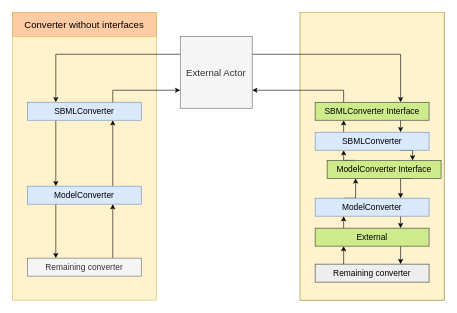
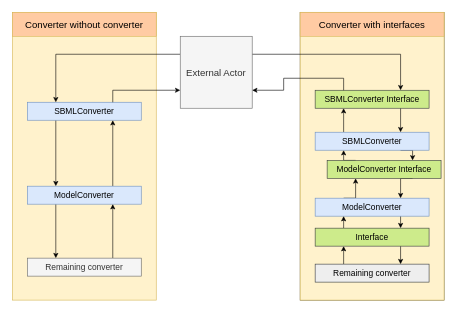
  <mxCell id="0" />
  <mxCell id="1" parent="0" />
  <mxCell id="2" value="" style="group;fillColor=#cdeb8b;strokeColor=#36393d;" vertex="1" connectable="0" parent="1"><mxGeometry x="500" y="20" width="240" height="480" as="geometry" /></mxCell>
  <mxCell id="3" value="" style="rounded=0;whiteSpace=wrap;html=1;fillColor=#fff2cc;strokeColor=#d6b656;" vertex="1" parent="2"><mxGeometry width="240" height="480" as="geometry" /></mxCell>
+ <mxCell id="4" value="&lt;font style=&quot;font-size: 16px&quot;&gt;Converter with interfaces&lt;/font&gt;" style="rounded=0;whiteSpace=wrap;html=1;strokeColor=#d6b656;fillColor=#FFCBA3;" vertex="1" parent="2"><mxGeometry width="240" height="40" as="geometry" /></mxCell>
  <mxCell id="5" style="edgeStyle=orthogonalEdgeStyle;rounded=0;orthogonalLoop=1;jettySize=auto;html=1;exitX=0.25;exitY=0;exitDx=0;exitDy=0;entryX=0.25;entryY=1;entryDx=0;entryDy=0;" edge="1" parent="2" source="7" target="12"><mxGeometry relative="1" as="geometry" /></mxCell>
  <mxCell id="6" style="edgeStyle=orthogonalEdgeStyle;rounded=0;orthogonalLoop=1;jettySize=auto;html=1;exitX=0.75;exitY=1;exitDx=0;exitDy=0;entryX=0.75;entryY=0;entryDx=0;entryDy=0;" edge="1" parent="2" source="7" target="17"><mxGeometry relative="1" as="geometry" /></mxCell>
  <mxCell id="7" value="&lt;font style=&quot;font-size: 14px&quot;&gt;SBMLConverter&lt;/font&gt;" style="rounded=0;whiteSpace=wrap;html=1;fillColor=#dae8fc;strokeColor=#6c8ebf;" vertex="1" parent="2"><mxGeometry x="25" y="200" width="190" height="30" as="geometry" /></mxCell>
  <mxCell id="8" style="edgeStyle=orthogonalEdgeStyle;rounded=0;orthogonalLoop=1;jettySize=auto;html=1;exitX=0.25;exitY=0;exitDx=0;exitDy=0;entryX=0.25;entryY=1;entryDx=0;entryDy=0;" edge="1" parent="2" source="10" target="17"><mxGeometry relative="1" as="geometry" /></mxCell>
  <mxCell id="9" style="edgeStyle=orthogonalEdgeStyle;rounded=0;orthogonalLoop=1;jettySize=auto;html=1;exitX=0.75;exitY=1;exitDx=0;exitDy=0;entryX=0.75;entryY=0;entryDx=0;entryDy=0;" edge="1" parent="2" source="10" target="20"><mxGeometry relative="1" as="geometry" /></mxCell>
  <mxCell id="10" value="&lt;font style=&quot;font-size: 14px&quot;&gt;ModelConverter&lt;/font&gt;" style="rounded=0;whiteSpace=wrap;html=1;fillColor=#dae8fc;strokeColor=#6c8ebf;" vertex="1" parent="2"><mxGeometry x="25" y="310" width="190" height="30" as="geometry" /></mxCell>
  <mxCell id="11" style="edgeStyle=orthogonalEdgeStyle;rounded=0;orthogonalLoop=1;jettySize=auto;html=1;exitX=0.75;exitY=1;exitDx=0;exitDy=0;entryX=0.75;entryY=0;entryDx=0;entryDy=0;" edge="1" parent="2" source="12" target="7"><mxGeometry relative="1" as="geometry" /></mxCell>
- <mxCell id="12" value="&lt;span style=&quot;font-size: 14px&quot;&gt;SBMLConverter Interface&lt;/span&gt;" style="rounded=0;whiteSpace=wrap;html=1;fillColor=#cdeb8b;strokeColor=#36393d;" vertex="1" parent="2"><mxGeometry x="25" y="150" width="190" height="30" as="geometry" /></mxCell>
+ <mxCell id="12" value="&lt;span style=&quot;font-size: 14px&quot;&gt;SBMLConverter Interface&lt;/span&gt;" style="rounded=0;whiteSpace=wrap;html=1;fillColor=#cdeb8b;strokeColor=#36393d;" vertex="1" parent="2"><mxGeometry x="25" y="130" width="190" height="30" as="geometry" /></mxCell>
  <mxCell id="13" style="edgeStyle=orthogonalEdgeStyle;rounded=0;orthogonalLoop=1;jettySize=auto;html=1;exitX=0.25;exitY=0;exitDx=0;exitDy=0;entryX=0.25;entryY=1;entryDx=0;entryDy=0;" edge="1" parent="2" source="14" target="20"><mxGeometry relative="1" as="geometry" /></mxCell>
  <mxCell id="14" value="&lt;font style=&quot;font-size: 14px&quot;&gt;Remaining converter&lt;/font&gt;" style="rounded=0;whiteSpace=wrap;html=1;fillColor=#eeeeee;strokeColor=#36393d;" vertex="1" parent="2"><mxGeometry x="25" y="420" width="190" height="30" as="geometry" /></mxCell>
  <mxCell id="15" style="edgeStyle=orthogonalEdgeStyle;rounded=0;orthogonalLoop=1;jettySize=auto;html=1;exitX=0.25;exitY=0;exitDx=0;exitDy=0;entryX=0.25;entryY=1;entryDx=0;entryDy=0;" edge="1" parent="2" source="17" target="7"><mxGeometry relative="1" as="geometry" /></mxCell>
  <mxCell id="16" style="edgeStyle=orthogonalEdgeStyle;rounded=0;orthogonalLoop=1;jettySize=auto;html=1;exitX=0.75;exitY=1;exitDx=0;exitDy=0;entryX=0.75;entryY=0;entryDx=0;entryDy=0;" edge="1" parent="2" source="17" target="10"><mxGeometry relative="1" as="geometry" /></mxCell>
  <mxCell id="17" value="&lt;span style=&quot;font-size: 14px&quot;&gt;ModelConverter Interface&lt;/span&gt;" style="rounded=0;whiteSpace=wrap;html=1;fillColor=#cdeb8b;strokeColor=#36393d;" vertex="1" parent="2"><mxGeometry x="45" y="247" width="190" height="30" as="geometry" /></mxCell>
  <mxCell id="18" style="edgeStyle=orthogonalEdgeStyle;rounded=0;orthogonalLoop=1;jettySize=auto;html=1;exitX=0.25;exitY=0;exitDx=0;exitDy=0;entryX=0.25;entryY=1;entryDx=0;entryDy=0;" edge="1" parent="2" source="20" target="10"><mxGeometry relative="1" as="geometry" /></mxCell>
  <mxCell id="19" style="edgeStyle=orthogonalEdgeStyle;rounded=0;orthogonalLoop=1;jettySize=auto;html=1;exitX=0.75;exitY=1;exitDx=0;exitDy=0;entryX=0.75;entryY=0;entryDx=0;entryDy=0;" edge="1" parent="2" source="20" target="14"><mxGeometry relative="1" as="geometry" /></mxCell>
- <mxCell id="20" value="&lt;span style=&quot;font-size: 14px&quot;&gt;External&lt;/span&gt;" style="rounded=0;whiteSpace=wrap;html=1;fillColor=#cdeb8b;strokeColor=#36393d;" vertex="1" parent="2"><mxGeometry x="25" y="360" width="190" height="30" as="geometry" /></mxCell>
+ <mxCell id="20" value="&lt;span style=&quot;font-size: 14px&quot;&gt;Interface&lt;/span&gt;" style="rounded=0;whiteSpace=wrap;html=1;fillColor=#cdeb8b;strokeColor=#36393d;" vertex="1" parent="2"><mxGeometry x="25" y="360" width="190" height="30" as="geometry" /></mxCell>
  <mxCell id="21" value="" style="group" vertex="1" connectable="0" parent="1"><mxGeometry x="20" y="20" width="240" height="480" as="geometry" /></mxCell>
  <mxCell id="22" value="" style="rounded=0;whiteSpace=wrap;html=1;fillColor=#fff2cc;strokeColor=#d6b656;" vertex="1" parent="21"><mxGeometry width="240" height="480" as="geometry" /></mxCell>
- <mxCell id="23" value="&lt;font style=&quot;font-size: 16px&quot;&gt;Converter without interfaces&lt;/font&gt;" style="rounded=0;whiteSpace=wrap;html=1;strokeColor=#d6b656;fillColor=#FFCBA3;" vertex="1" parent="21"><mxGeometry width="240" height="40" as="geometry" /></mxCell>
+ <mxCell id="23" value="&lt;font style=&quot;font-size: 16px&quot;&gt;Converter without converter&lt;/font&gt;" style="rounded=0;whiteSpace=wrap;html=1;strokeColor=#d6b656;fillColor=#FFCBA3;" vertex="1" parent="21"><mxGeometry width="240" height="40" as="geometry" /></mxCell>
  <mxCell id="24" style="edgeStyle=orthogonalEdgeStyle;rounded=0;orthogonalLoop=1;jettySize=auto;html=1;exitX=0.25;exitY=1;exitDx=0;exitDy=0;entryX=0.25;entryY=0;entryDx=0;entryDy=0;" edge="1" parent="21" source="25" target="28"><mxGeometry relative="1" as="geometry" /></mxCell>
  <mxCell id="25" value="&lt;font style=&quot;font-size: 14px&quot;&gt;SBMLConverter&lt;/font&gt;" style="rounded=0;whiteSpace=wrap;html=1;fillColor=#dae8fc;strokeColor=#6c8ebf;" vertex="1" parent="21"><mxGeometry x="25" y="150" width="190" height="30" as="geometry" /></mxCell>
  <mxCell id="26" style="edgeStyle=orthogonalEdgeStyle;rounded=0;orthogonalLoop=1;jettySize=auto;html=1;exitX=0.75;exitY=0;exitDx=0;exitDy=0;entryX=0.75;entryY=1;entryDx=0;entryDy=0;" edge="1" parent="21" source="28" target="25"><mxGeometry relative="1" as="geometry" /></mxCell>
  <mxCell id="27" style="edgeStyle=orthogonalEdgeStyle;rounded=0;orthogonalLoop=1;jettySize=auto;html=1;exitX=0.25;exitY=1;exitDx=0;exitDy=0;entryX=0.25;entryY=0;entryDx=0;entryDy=0;" edge="1" parent="21" source="28" target="30"><mxGeometry relative="1" as="geometry" /></mxCell>
  <mxCell id="28" value="&lt;font style=&quot;font-size: 14px&quot;&gt;ModelConverter&lt;/font&gt;" style="rounded=0;whiteSpace=wrap;html=1;fillColor=#dae8fc;strokeColor=#6c8ebf;" vertex="1" parent="21"><mxGeometry x="25" y="290" width="190" height="30" as="geometry" /></mxCell>
  <mxCell id="29" style="edgeStyle=orthogonalEdgeStyle;rounded=0;orthogonalLoop=1;jettySize=auto;html=1;exitX=0.75;exitY=0;exitDx=0;exitDy=0;entryX=0.75;entryY=1;entryDx=0;entryDy=0;" edge="1" parent="21" source="30" target="28"><mxGeometry relative="1" as="geometry" /></mxCell>
  <mxCell id="30" value="&lt;font style=&quot;font-size: 14px&quot;&gt;Remaining converter&lt;/font&gt;" style="rounded=0;whiteSpace=wrap;html=1;fillColor=#f5f5f5;strokeColor=#666666;fontColor=#333333;" vertex="1" parent="21"><mxGeometry x="25" y="410" width="190" height="30" as="geometry" /></mxCell>
  <mxCell id="31" style="edgeStyle=orthogonalEdgeStyle;rounded=0;orthogonalLoop=1;jettySize=auto;html=1;exitX=0;exitY=0.25;exitDx=0;exitDy=0;entryX=0.25;entryY=0;entryDx=0;entryDy=0;" edge="1" parent="1" source="33" target="25"><mxGeometry relative="1" as="geometry" /></mxCell>
  <mxCell id="32" style="edgeStyle=orthogonalEdgeStyle;rounded=0;orthogonalLoop=1;jettySize=auto;html=1;exitX=1;exitY=0.25;exitDx=0;exitDy=0;entryX=0.75;entryY=0;entryDx=0;entryDy=0;" edge="1" parent="1" source="33" target="12"><mxGeometry relative="1" as="geometry" /></mxCell>
  <mxCell id="33" value="&lt;font style=&quot;font-size: 16px&quot;&gt;External Actor&lt;/font&gt;" style="rounded=0;whiteSpace=wrap;html=1;fillColor=#f5f5f5;strokeColor=#666666;fontColor=#333333;" vertex="1" parent="1"><mxGeometry x="300" y="60" width="120" height="120" as="geometry" /></mxCell>
  <mxCell id="34" style="edgeStyle=orthogonalEdgeStyle;rounded=0;orthogonalLoop=1;jettySize=auto;html=1;exitX=0.75;exitY=0;exitDx=0;exitDy=0;entryX=0;entryY=0.75;entryDx=0;entryDy=0;" edge="1" parent="1" source="25" target="33"><mxGeometry relative="1" as="geometry" /></mxCell>
  <mxCell id="35" style="edgeStyle=orthogonalEdgeStyle;rounded=0;orthogonalLoop=1;jettySize=auto;html=1;exitX=0.25;exitY=0;exitDx=0;exitDy=0;entryX=1;entryY=0.75;entryDx=0;entryDy=0;" edge="1" parent="1" source="12" target="33"><mxGeometry relative="1" as="geometry" /></mxCell>
